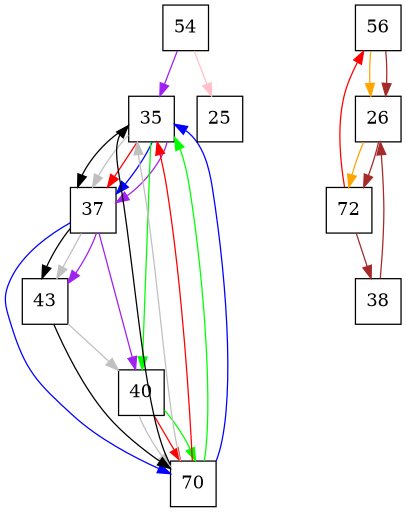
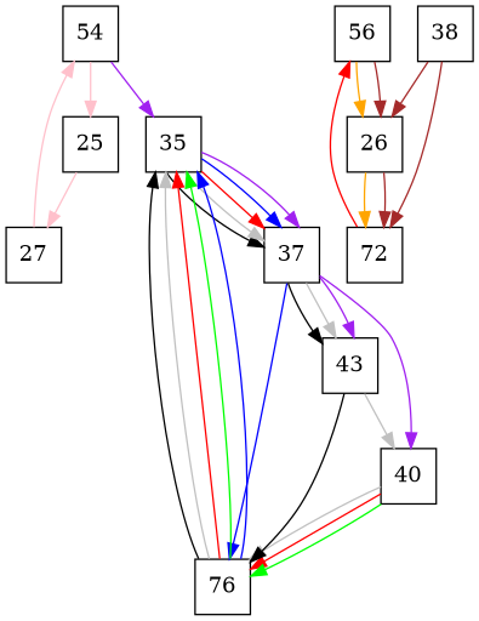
  digraph {
    mindist=2.0
    minlen=1
    node [shape=square]
    edge [color=grey]
    35
    37
    40
-   70
+   70 [label=76]
    43
    25
+   27
    54
    56
    26
    72
    38
    35 -> 37 [color=black]
    35 -> 37
    35 -> 37 [color=red]
    35 -> 37 [color=blue]
    35 -> 37 [color=purple]
-   35 -> 40 [color=green]
    37 -> 40 [color=purple]
    37 -> 70 [color=blue]
    37 -> 43 [color=black]
    37 -> 43
    37 -> 43 [color=purple]
    40 -> 70
    40 -> 70 [color=red]
    40 -> 70 [color=green]
    70 -> 35 [color=black]
    70 -> 35
    70 -> 35 [color=red]
    70 -> 35 [color=green]
    70 -> 35 [color=blue]
    43 -> 40
    43 -> 70 [color=black]
+   25 -> 27 [color=pink]
+   27 -> 54 [color=pink]
    54 -> 35 [color=purple]
    54 -> 25 [color=pink]
    56 -> 26 [color=orange]
    56 -> 26 [color=brown]
    26 -> 72 [color=orange]
    26 -> 72 [color=brown]
    72 -> 56 [color=red]
-   72 -> 38 [color=brown]
+   38 -> 72 [color=brown]
    38 -> 26 [color=brown]
  }
